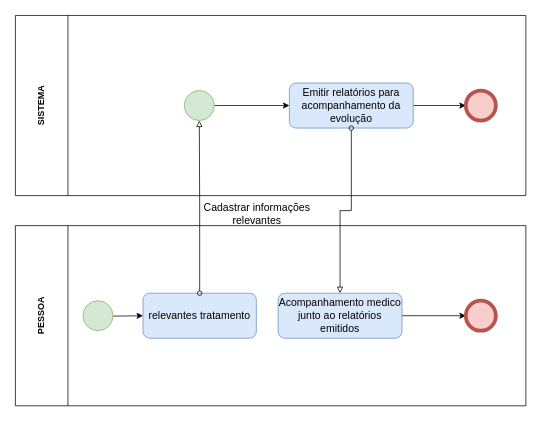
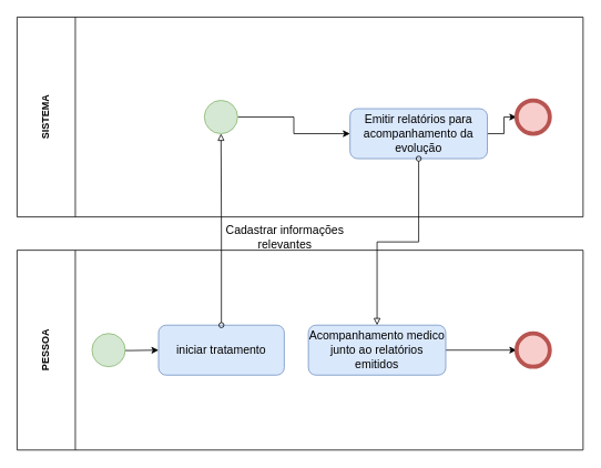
  <mxCell id="0" />
  <mxCell id="1" parent="0" />
  <mxCell id="2" value="PESSOA" style="swimlane;horizontal=0;whiteSpace=wrap;html=1;startSize=70;" vertex="1" parent="1"><mxGeometry x="20" y="300" width="680" height="240" as="geometry" /></mxCell>
- <mxCell id="3" value="&lt;font style=&quot;font-size: 14px;&quot;&gt;relevantes tratamento&lt;/font&gt;" style="rounded=1;whiteSpace=wrap;html=1;fillColor=#dae8fc;strokeColor=#6c8ebf;" vertex="1" parent="2"><mxGeometry x="170" y="90" width="151" height="60" as="geometry" /></mxCell>
+ <mxCell id="3" value="&lt;font style=&quot;font-size: 14px;&quot;&gt;iniciar tratamento&lt;/font&gt;" style="rounded=1;whiteSpace=wrap;html=1;fillColor=#dae8fc;strokeColor=#6c8ebf;" vertex="1" parent="2"><mxGeometry x="170" y="90" width="151" height="60" as="geometry" /></mxCell>
  <mxCell id="4" style="edgeStyle=orthogonalEdgeStyle;rounded=0;orthogonalLoop=1;jettySize=auto;html=1;entryX=0;entryY=0.5;entryDx=0;entryDy=0;" edge="1" parent="2" source="5" target="8"><mxGeometry relative="1" as="geometry" /></mxCell>
  <mxCell id="5" value="&lt;font style=&quot;font-size: 14px;&quot;&gt;Acompanhamento medico junto ao relatórios emitidos&lt;/font&gt;" style="rounded=1;whiteSpace=wrap;html=1;fillColor=#dae8fc;strokeColor=#6c8ebf;" vertex="1" parent="2"><mxGeometry x="350" y="90" width="165" height="60" as="geometry" /></mxCell>
  <mxCell id="6" style="edgeStyle=orthogonalEdgeStyle;rounded=0;orthogonalLoop=1;jettySize=auto;html=1;entryX=0;entryY=0.5;entryDx=0;entryDy=0;" edge="1" parent="2" target="3"><mxGeometry relative="1" as="geometry"><mxPoint x="100" y="120" as="sourcePoint" /></mxGeometry></mxCell>
  <mxCell id="7" value="" style="ellipse;whiteSpace=wrap;html=1;aspect=fixed;fillColor=#d5e8d4;strokeColor=#82b366;" vertex="1" parent="2"><mxGeometry x="90" y="100" width="40" height="40" as="geometry" /></mxCell>
  <mxCell id="8" value="" style="ellipse;whiteSpace=wrap;html=1;aspect=fixed;fillColor=#f8cecc;strokeColor=#b85450;strokeWidth=5;" vertex="1" parent="2"><mxGeometry x="600" y="100" width="40" height="40" as="geometry" /></mxCell>
  <mxCell id="9" value="SISTEMA" style="swimlane;horizontal=0;whiteSpace=wrap;html=1;startSize=70;" vertex="1" parent="1"><mxGeometry x="20" y="20" width="680" height="240" as="geometry" /></mxCell>
  <mxCell id="10" style="edgeStyle=orthogonalEdgeStyle;rounded=0;orthogonalLoop=1;jettySize=auto;html=1;entryX=0;entryY=0.5;entryDx=0;entryDy=0;" edge="1" parent="9" source="11" target="13"><mxGeometry relative="1" as="geometry" /></mxCell>
  <mxCell id="11" value="" style="ellipse;whiteSpace=wrap;html=1;aspect=fixed;fillColor=#d5e8d4;strokeColor=#82b366;" vertex="1" parent="9"><mxGeometry x="225" y="100" width="40" height="40" as="geometry" /></mxCell>
  <mxCell id="12" style="edgeStyle=orthogonalEdgeStyle;rounded=0;orthogonalLoop=1;jettySize=auto;html=1;entryX=0;entryY=0.5;entryDx=0;entryDy=0;" edge="1" parent="9" source="13" target="14"><mxGeometry relative="1" as="geometry" /></mxCell>
- <mxCell id="13" value="&lt;font style=&quot;font-size: 14px;&quot;&gt;Emitir relatórios para acompanhamento da evolução&lt;/font&gt;" style="rounded=1;whiteSpace=wrap;html=1;fillColor=#dae8fc;strokeColor=#6c8ebf;" vertex="1" parent="9"><mxGeometry x="365" y="90" width="165" height="60" as="geometry" /></mxCell>
+ <mxCell id="13" value="&lt;font style=&quot;font-size: 14px;&quot;&gt;Emitir relatórios para acompanhamento da evolução&lt;/font&gt;" style="rounded=1;whiteSpace=wrap;html=1;fillColor=#dae8fc;strokeColor=#6c8ebf;" vertex="1" parent="9"><mxGeometry x="400" y="110" width="165" height="60" as="geometry" /></mxCell>
  <mxCell id="14" value="" style="ellipse;whiteSpace=wrap;html=1;aspect=fixed;fillColor=#f8cecc;strokeColor=#b85450;strokeWidth=5;" vertex="1" parent="9"><mxGeometry x="600" y="100" width="40" height="40" as="geometry" /></mxCell>
  <mxCell id="15" style="edgeStyle=orthogonalEdgeStyle;rounded=0;orthogonalLoop=1;jettySize=auto;html=1;entryX=0.5;entryY=0;entryDx=0;entryDy=0;startArrow=oval;startFill=0;endArrow=block;endFill=0;" edge="1" parent="1" source="13" target="5"><mxGeometry relative="1" as="geometry" /></mxCell>
  <mxCell id="16" style="edgeStyle=orthogonalEdgeStyle;rounded=0;orthogonalLoop=1;jettySize=auto;html=1;entryX=0.5;entryY=1;entryDx=0;entryDy=0;startArrow=oval;startFill=0;endArrow=block;endFill=0;" edge="1" parent="1" source="3" target="11"><mxGeometry relative="1" as="geometry" /></mxCell>
  <mxCell id="17" value="&lt;font style=&quot;font-size: 14px;&quot;&gt;Cadastrar informações relevantes&lt;/font&gt;" style="text;html=1;strokeColor=none;fillColor=none;align=center;verticalAlign=middle;whiteSpace=wrap;rounded=0;" vertex="1" parent="1"><mxGeometry x="262" y="269" width="160" height="30" as="geometry" /></mxCell>
